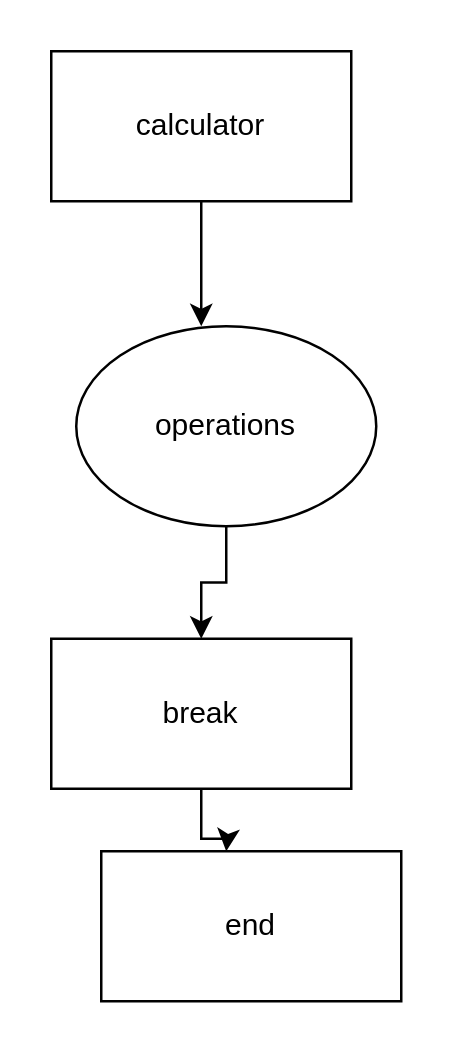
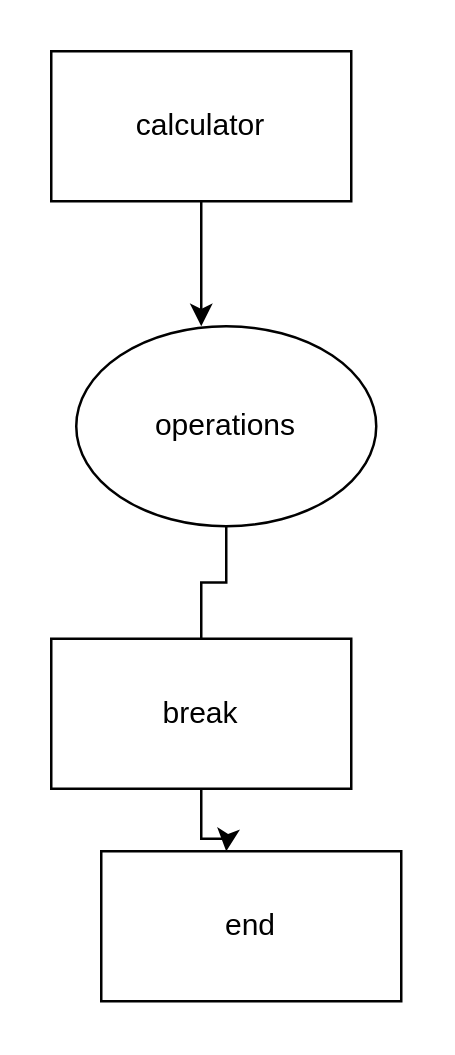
  <mxCell id="0" />
  <mxCell id="1" parent="0" />
  <mxCell id="2" style="edgeStyle=orthogonalEdgeStyle;rounded=0;orthogonalLoop=1;jettySize=auto;html=1;" edge="1" parent="1" source="3"><mxGeometry relative="1" as="geometry"><mxPoint x="80" y="130" as="targetPoint" /></mxGeometry></mxCell>
  <mxCell id="3" value="calculator" style="rounded=0;whiteSpace=wrap;html=1;" vertex="1" parent="1"><mxGeometry x="20" y="20" width="120" height="60" as="geometry" /></mxCell>
- <mxCell id="4" style="edgeStyle=orthogonalEdgeStyle;rounded=0;orthogonalLoop=1;jettySize=auto;html=1;" edge="1" parent="1" source="5" target="7"><mxGeometry relative="1" as="geometry"><mxPoint x="90" y="260" as="targetPoint" /></mxGeometry></mxCell>
+ <mxCell id="4" style="edgeStyle=orthogonalEdgeStyle;rounded=0;orthogonalLoop=1;jettySize=auto;html=1;endArrow=none;" edge="1" parent="1" source="5" target="7"><mxGeometry relative="1" as="geometry"><mxPoint x="90" y="260" as="targetPoint" /></mxGeometry></mxCell>
  <mxCell id="5" value="operations" style="ellipse;whiteSpace=wrap;html=1;" vertex="1" parent="1"><mxGeometry x="30" y="130" width="120" height="80" as="geometry" /></mxCell>
  <mxCell id="6" value="" style="edgeStyle=orthogonalEdgeStyle;rounded=0;orthogonalLoop=1;jettySize=auto;html=1;" edge="1" parent="1" source="7"><mxGeometry relative="1" as="geometry"><mxPoint x="90" y="340" as="targetPoint" /></mxGeometry></mxCell>
  <mxCell id="7" value="break" style="rounded=0;whiteSpace=wrap;html=1;" vertex="1" parent="1"><mxGeometry x="20" y="255" width="120" height="60" as="geometry" /></mxCell>
  <mxCell id="8" value="end" style="rounded=0;whiteSpace=wrap;html=1;" vertex="1" parent="1"><mxGeometry x="40" y="340" width="120" height="60" as="geometry" /></mxCell>
